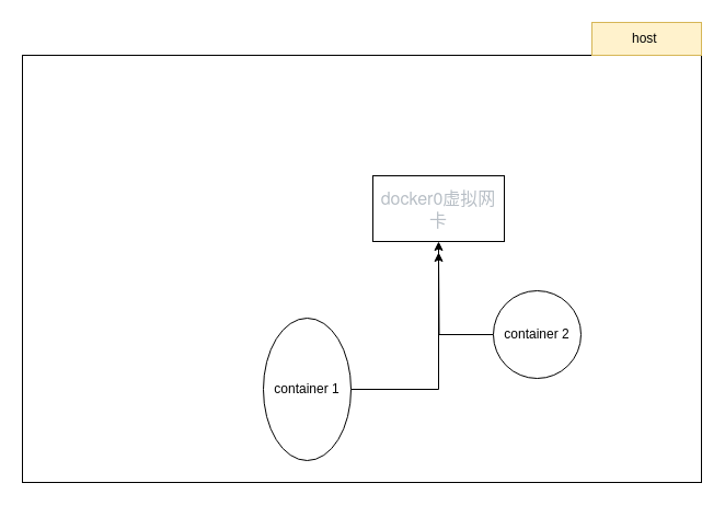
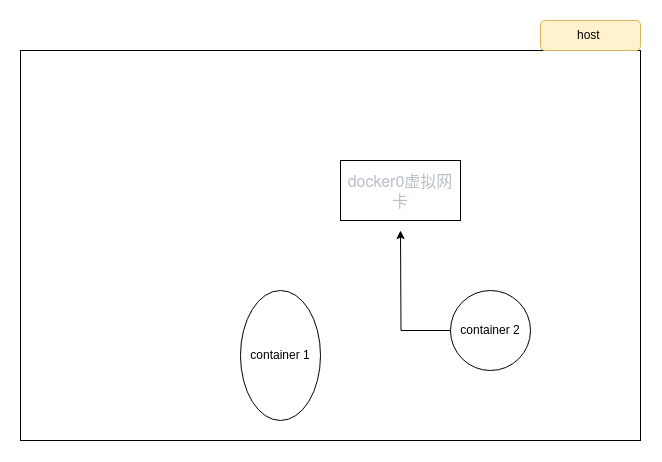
  <mxCell id="0" />
  <mxCell id="1" parent="0" />
  <mxCell id="2" value="" style="rounded=0;whiteSpace=wrap;html=1;" vertex="1" parent="1"><mxGeometry x="20" y="50" width="620" height="390" as="geometry" /></mxCell>
- <mxCell id="3" value="host&amp;nbsp;" style="rounded=0;whiteSpace=wrap;html=1;fillColor=#fff2cc;strokeColor=#d6b656;" vertex="1" parent="1"><mxGeometry x="540" y="20" width="100" height="30" as="geometry" /></mxCell>
+ <mxCell id="3" value="host&amp;nbsp;" style="whiteSpace=wrap;html=1;fillColor=#fff2cc;strokeColor=#d6b656;rounded=1;" vertex="1" parent="1"><mxGeometry x="540" y="20" width="100" height="30" as="geometry" /></mxCell>
  <mxCell id="4" value="&lt;font color=&quot;#b8bfc6&quot; face=&quot;helvetica neue, helvetica, arial, segoe ui emoji, sans-serif&quot;&gt;&lt;span style=&quot;font-size: 16px&quot;&gt;docker0虚拟网卡&lt;/span&gt;&lt;/font&gt;" style="rounded=0;whiteSpace=wrap;html=1;" vertex="1" parent="1"><mxGeometry x="340" y="160" width="120" height="60" as="geometry" /></mxCell>
- <mxCell id="5" style="edgeStyle=orthogonalEdgeStyle;rounded=0;orthogonalLoop=1;jettySize=auto;html=1;" edge="1" parent="1" source="6" target="4"><mxGeometry relative="1" as="geometry" /></mxCell>
  <mxCell id="6" value="container 1" style="ellipse;whiteSpace=wrap;html=1;aspect=fixed;" vertex="1" parent="1"><mxGeometry x="240" y="290" width="80" height="130" as="geometry" /></mxCell>
  <mxCell id="7" style="edgeStyle=orthogonalEdgeStyle;rounded=0;orthogonalLoop=1;jettySize=auto;html=1;" edge="1" parent="1" source="8"><mxGeometry relative="1" as="geometry"><mxPoint x="400" y="230" as="targetPoint" /></mxGeometry></mxCell>
- <mxCell id="8" value="container 2" style="ellipse;whiteSpace=wrap;html=1;aspect=fixed;" vertex="1" parent="1"><mxGeometry x="450" y="265" width="80" height="80" as="geometry" /></mxCell>
+ <mxCell id="8" value="container 2" style="ellipse;whiteSpace=wrap;html=1;aspect=fixed;" vertex="1" parent="1"><mxGeometry x="450" y="290" width="80" height="80" as="geometry" /></mxCell>
